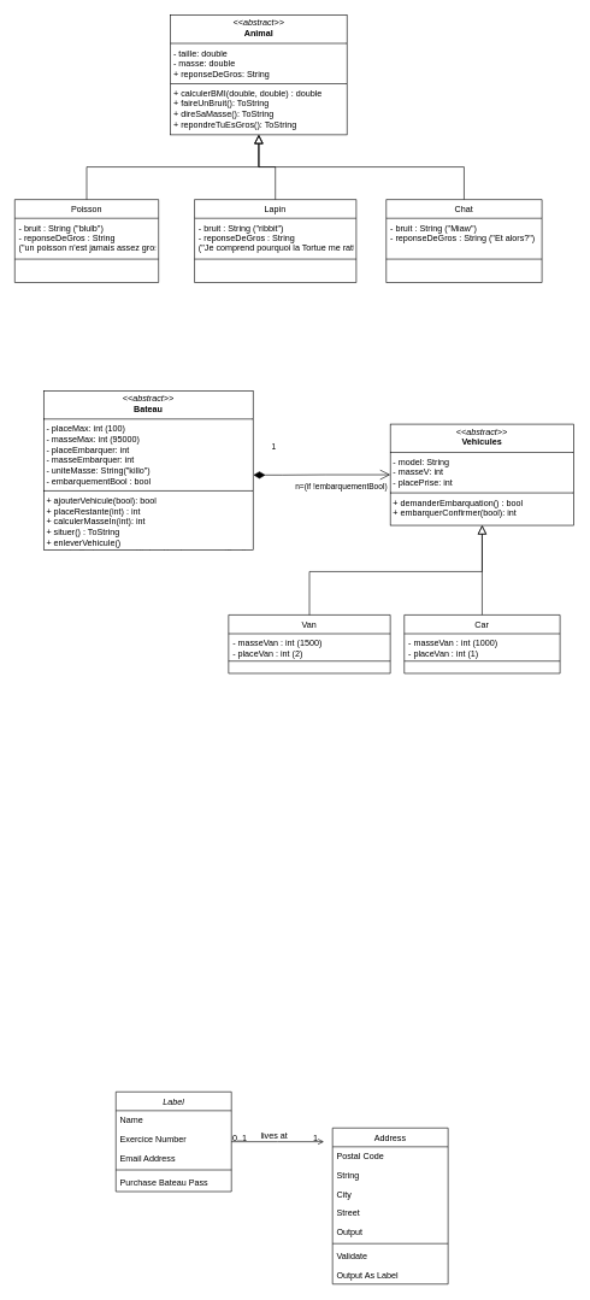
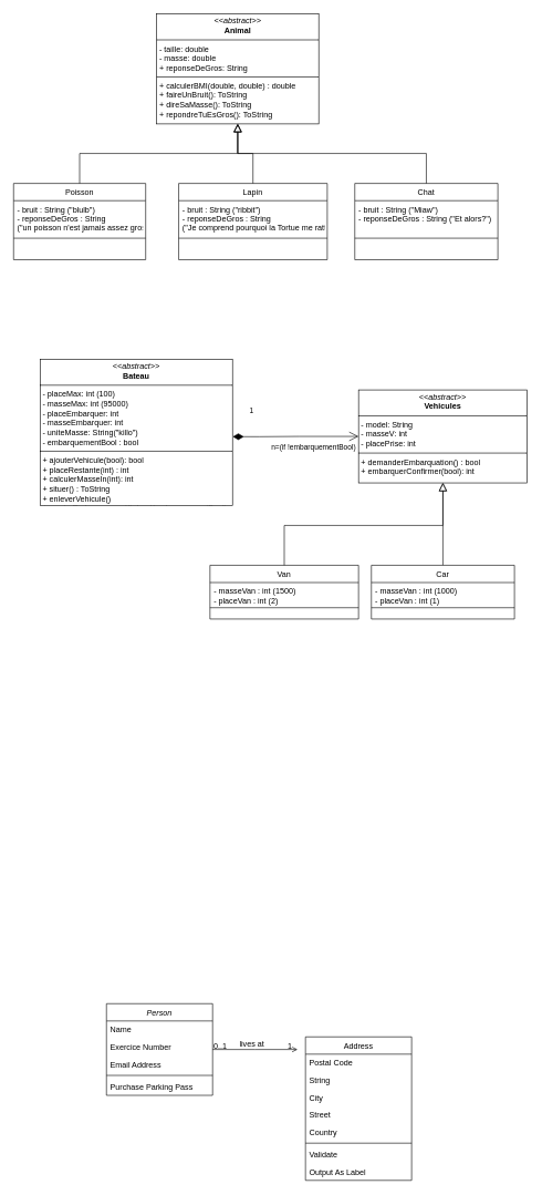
  <mxCell id="0" />
  <mxCell id="1" parent="0" />
- <mxCell id="2" value="Label" style="swimlane;fontStyle=2;align=center;verticalAlign=top;childLayout=stackLayout;horizontal=1;startSize=26;horizontalStack=0;resizeParent=1;resizeLast=0;collapsible=1;marginBottom=0;rounded=0;shadow=0;strokeWidth=1;" parent="1" vertex="1"><mxGeometry x="160" y="1510" width="160" height="138" as="geometry"><mxRectangle x="230" y="140" width="160" height="26" as="alternateBounds" /></mxGeometry></mxCell>
+ <mxCell id="2" value="Person" style="swimlane;fontStyle=2;align=center;verticalAlign=top;childLayout=stackLayout;horizontal=1;startSize=26;horizontalStack=0;resizeParent=1;resizeLast=0;collapsible=1;marginBottom=0;rounded=0;shadow=0;strokeWidth=1;" parent="1" vertex="1"><mxGeometry x="160" y="1510" width="160" height="138" as="geometry"><mxRectangle x="230" y="140" width="160" height="26" as="alternateBounds" /></mxGeometry></mxCell>
  <mxCell id="3" value="Name" style="text;align=left;verticalAlign=top;spacingLeft=4;spacingRight=4;overflow=hidden;rotatable=0;points=[[0,0.5],[1,0.5]];portConstraint=eastwest;" parent="2" vertex="1"><mxGeometry y="26" width="160" height="26" as="geometry" /></mxCell>
  <mxCell id="4" value="Exercice Number" style="text;align=left;verticalAlign=top;spacingLeft=4;spacingRight=4;overflow=hidden;rotatable=0;points=[[0,0.5],[1,0.5]];portConstraint=eastwest;rounded=0;shadow=0;html=0;" parent="2" vertex="1"><mxGeometry y="52" width="160" height="26" as="geometry" /></mxCell>
  <mxCell id="5" value="Email Address" style="text;align=left;verticalAlign=top;spacingLeft=4;spacingRight=4;overflow=hidden;rotatable=0;points=[[0,0.5],[1,0.5]];portConstraint=eastwest;rounded=0;shadow=0;html=0;" parent="2" vertex="1"><mxGeometry y="78" width="160" height="26" as="geometry" /></mxCell>
  <mxCell id="6" value="" style="line;html=1;strokeWidth=1;align=left;verticalAlign=middle;spacingTop=-1;spacingLeft=3;spacingRight=3;rotatable=0;labelPosition=right;points=[];portConstraint=eastwest;" parent="2" vertex="1"><mxGeometry y="104" width="160" height="8" as="geometry" /></mxCell>
- <mxCell id="7" value="Purchase Bateau Pass" style="text;align=left;verticalAlign=top;spacingLeft=4;spacingRight=4;overflow=hidden;rotatable=0;points=[[0,0.5],[1,0.5]];portConstraint=eastwest;" parent="2" vertex="1"><mxGeometry y="112" width="160" height="26" as="geometry" /></mxCell>
+ <mxCell id="7" value="Purchase Parking Pass" style="text;align=left;verticalAlign=top;spacingLeft=4;spacingRight=4;overflow=hidden;rotatable=0;points=[[0,0.5],[1,0.5]];portConstraint=eastwest;" parent="2" vertex="1"><mxGeometry y="112" width="160" height="26" as="geometry" /></mxCell>
  <mxCell id="8" value="Address" style="swimlane;fontStyle=0;align=center;verticalAlign=top;childLayout=stackLayout;horizontal=1;startSize=26;horizontalStack=0;resizeParent=1;resizeLast=0;collapsible=1;marginBottom=0;rounded=0;shadow=0;strokeWidth=1;" parent="1" vertex="1"><mxGeometry x="460" y="1560" width="160" height="216" as="geometry"><mxRectangle x="550" y="140" width="160" height="26" as="alternateBounds" /></mxGeometry></mxCell>
  <mxCell id="9" value="Postal Code" style="text;align=left;verticalAlign=top;spacingLeft=4;spacingRight=4;overflow=hidden;rotatable=0;points=[[0,0.5],[1,0.5]];portConstraint=eastwest;rounded=0;shadow=0;html=0;" parent="8" vertex="1"><mxGeometry y="26" width="160" height="26" as="geometry" /></mxCell>
  <mxCell id="10" value="String" style="text;align=left;verticalAlign=top;spacingLeft=4;spacingRight=4;overflow=hidden;rotatable=0;points=[[0,0.5],[1,0.5]];portConstraint=eastwest;rounded=0;shadow=0;html=0;" parent="8" vertex="1"><mxGeometry y="52" width="160" height="26" as="geometry" /></mxCell>
  <mxCell id="11" value="City" style="text;align=left;verticalAlign=top;spacingLeft=4;spacingRight=4;overflow=hidden;rotatable=0;points=[[0,0.5],[1,0.5]];portConstraint=eastwest;rounded=0;shadow=0;html=0;" parent="8" vertex="1"><mxGeometry y="78" width="160" height="26" as="geometry" /></mxCell>
  <mxCell id="12" value="Street" style="text;align=left;verticalAlign=top;spacingLeft=4;spacingRight=4;overflow=hidden;rotatable=0;points=[[0,0.5],[1,0.5]];portConstraint=eastwest;" parent="8" vertex="1"><mxGeometry y="104" width="160" height="26" as="geometry" /></mxCell>
- <mxCell id="13" value="Output" style="text;align=left;verticalAlign=top;spacingLeft=4;spacingRight=4;overflow=hidden;rotatable=0;points=[[0,0.5],[1,0.5]];portConstraint=eastwest;rounded=0;shadow=0;html=0;" parent="8" vertex="1"><mxGeometry y="130" width="160" height="26" as="geometry" /></mxCell>
+ <mxCell id="13" value="Country" style="text;align=left;verticalAlign=top;spacingLeft=4;spacingRight=4;overflow=hidden;rotatable=0;points=[[0,0.5],[1,0.5]];portConstraint=eastwest;rounded=0;shadow=0;html=0;" parent="8" vertex="1"><mxGeometry y="130" width="160" height="26" as="geometry" /></mxCell>
  <mxCell id="14" value="" style="line;html=1;strokeWidth=1;align=left;verticalAlign=middle;spacingTop=-1;spacingLeft=3;spacingRight=3;rotatable=0;labelPosition=right;points=[];portConstraint=eastwest;" parent="8" vertex="1"><mxGeometry y="156" width="160" height="8" as="geometry" /></mxCell>
  <mxCell id="15" value="Validate" style="text;align=left;verticalAlign=top;spacingLeft=4;spacingRight=4;overflow=hidden;rotatable=0;points=[[0,0.5],[1,0.5]];portConstraint=eastwest;" parent="8" vertex="1"><mxGeometry y="164" width="160" height="26" as="geometry" /></mxCell>
  <mxCell id="16" value="Output As Label" style="text;align=left;verticalAlign=top;spacingLeft=4;spacingRight=4;overflow=hidden;rotatable=0;points=[[0,0.5],[1,0.5]];portConstraint=eastwest;" parent="8" vertex="1"><mxGeometry y="190" width="160" height="26" as="geometry" /></mxCell>
  <mxCell id="17" value="" style="endArrow=open;shadow=0;strokeWidth=1;rounded=0;curved=0;endFill=1;edgeStyle=elbowEdgeStyle;elbow=vertical;" parent="1" source="2" edge="1"><mxGeometry x="0.5" y="41" relative="1" as="geometry"><mxPoint x="320" y="1582" as="sourcePoint" /><mxPoint x="448" y="1579" as="targetPoint" /><mxPoint x="-40" y="32" as="offset" /></mxGeometry></mxCell>
  <mxCell id="18" value="0..1" style="resizable=0;align=left;verticalAlign=bottom;labelBackgroundColor=none;fontSize=12;" parent="17" connectable="0" vertex="1"><mxGeometry x="-1" relative="1" as="geometry"><mxPoint y="4" as="offset" /></mxGeometry></mxCell>
  <mxCell id="19" value="1" style="resizable=0;align=right;verticalAlign=bottom;labelBackgroundColor=none;fontSize=12;" parent="17" connectable="0" vertex="1"><mxGeometry x="1" relative="1" as="geometry"><mxPoint x="-7" y="4" as="offset" /></mxGeometry></mxCell>
  <mxCell id="20" value="lives at" style="text;html=1;resizable=0;points=[];;align=center;verticalAlign=middle;labelBackgroundColor=none;rounded=0;shadow=0;strokeWidth=1;fontSize=12;" parent="17" vertex="1" connectable="0"><mxGeometry x="0.5" y="49" relative="1" as="geometry"><mxPoint x="-38" y="40" as="offset" /></mxGeometry></mxCell>
  <mxCell id="21" value="" style="group" vertex="1" connectable="0" parent="1"><mxGeometry x="20" y="20" width="730" height="370" as="geometry" /></mxCell>
  <mxCell id="22" value="Poisson" style="swimlane;fontStyle=0;align=center;verticalAlign=top;childLayout=stackLayout;horizontal=1;startSize=26;horizontalStack=0;resizeParent=1;resizeLast=0;collapsible=1;marginBottom=0;rounded=0;shadow=0;strokeWidth=1;" parent="21" vertex="1"><mxGeometry y="255.105" width="199.091" height="114.895" as="geometry"><mxRectangle x="130" y="380" width="160" height="26" as="alternateBounds" /></mxGeometry></mxCell>
  <mxCell id="23" value="- bruit : String (&quot;blulb&quot;)&#10;- reponseDeGros : String &#10;(&quot;un poisson n'est jamais assez gros !&quot;)" style="text;align=left;verticalAlign=top;spacingLeft=4;spacingRight=4;overflow=hidden;rotatable=0;points=[[0,0.5],[1,0.5]];portConstraint=eastwest;" parent="22" vertex="1"><mxGeometry y="26" width="199.091" height="52.579" as="geometry" /></mxCell>
  <mxCell id="24" value="" style="line;html=1;strokeWidth=1;align=left;verticalAlign=middle;spacingTop=-1;spacingLeft=3;spacingRight=3;rotatable=0;labelPosition=right;points=[];portConstraint=eastwest;" parent="22" vertex="1"><mxGeometry y="78.579" width="199.091" height="7.789" as="geometry" /></mxCell>
  <mxCell id="25" value="" style="endArrow=block;endSize=10;endFill=0;shadow=0;strokeWidth=1;rounded=0;curved=0;edgeStyle=elbowEdgeStyle;elbow=vertical;entryX=0.5;entryY=1;entryDx=0;entryDy=0;" parent="21" source="22" target="30" edge="1"><mxGeometry width="160" relative="1" as="geometry"><mxPoint x="215.682" y="102.237" as="sourcePoint" /><mxPoint x="298.636" y="155.789" as="targetPoint" /></mxGeometry></mxCell>
  <mxCell id="26" value="Lapin" style="swimlane;fontStyle=0;align=center;verticalAlign=top;childLayout=stackLayout;horizontal=1;startSize=26;horizontalStack=0;resizeParent=1;resizeLast=0;collapsible=1;marginBottom=0;rounded=0;shadow=0;strokeWidth=1;" parent="21" vertex="1"><mxGeometry x="248.864" y="255.105" width="223.977" height="114.895" as="geometry"><mxRectangle x="340" y="380" width="170" height="26" as="alternateBounds" /></mxGeometry></mxCell>
  <mxCell id="27" value="- bruit : String (&quot;ribbit&quot;)&#10;- reponseDeGros : String &#10;(&quot;Je comprend pourquoi la Tortue me rattrape&quot;)" style="text;align=left;verticalAlign=top;spacingLeft=4;spacingRight=4;overflow=hidden;rotatable=0;points=[[0,0.5],[1,0.5]];portConstraint=eastwest;" parent="26" vertex="1"><mxGeometry y="26" width="223.977" height="52.579" as="geometry" /></mxCell>
  <mxCell id="28" value="" style="line;html=1;strokeWidth=1;align=left;verticalAlign=middle;spacingTop=-1;spacingLeft=3;spacingRight=3;rotatable=0;labelPosition=right;points=[];portConstraint=eastwest;" parent="26" vertex="1"><mxGeometry y="78.579" width="223.977" height="7.789" as="geometry" /></mxCell>
  <mxCell id="29" value="" style="endArrow=block;endSize=10;endFill=0;shadow=0;strokeWidth=1;rounded=0;curved=0;edgeStyle=elbowEdgeStyle;elbow=vertical;entryX=0.5;entryY=1;entryDx=0;entryDy=0;" parent="21" source="26" target="30" edge="1"><mxGeometry width="160" relative="1" as="geometry"><mxPoint x="223.977" y="267.763" as="sourcePoint" /><mxPoint x="298.636" y="155.789" as="targetPoint" /></mxGeometry></mxCell>
  <mxCell id="30" value="&lt;p style=&quot;margin:0px;margin-top:4px;text-align:center;&quot;&gt;&lt;i&gt;&amp;lt;&amp;lt;abstract&amp;gt;&amp;gt;&lt;/i&gt;&lt;br&gt;&lt;b&gt;Animal&lt;/b&gt;&lt;/p&gt;&lt;hr size=&quot;1&quot; style=&quot;border-style:solid;&quot;&gt;&lt;p style=&quot;margin:0px;margin-left:4px;&quot;&gt;- taille: double&lt;br&gt;- masse: double&lt;br&gt;+ reponseDeGros: String&lt;/p&gt;&lt;hr size=&quot;1&quot; style=&quot;border-style:solid;&quot;&gt;&lt;p style=&quot;margin:0px;margin-left:4px;&quot;&gt;+ calculerBMI(double, double) : double&lt;br&gt;+ faireUnBruit(): ToString&lt;br&gt;+ direSaMasse(): ToString&lt;br&gt;&lt;span style=&quot;text-wrap-mode: nowrap;&quot;&gt;+ repondreTuEsGros(): ToString&lt;/span&gt;&lt;/p&gt;" style="verticalAlign=top;align=left;overflow=fill;html=1;whiteSpace=wrap;" vertex="1" parent="21"><mxGeometry x="215.68" width="244.32" height="165.53" as="geometry" /></mxCell>
  <mxCell id="31" value="Chat" style="swimlane;fontStyle=0;align=center;verticalAlign=top;childLayout=stackLayout;horizontal=1;startSize=26;horizontalStack=0;resizeParent=1;resizeLast=0;collapsible=1;marginBottom=0;rounded=0;shadow=0;strokeWidth=1;" vertex="1" parent="21"><mxGeometry x="514.318" y="255.105" width="215.682" height="114.895" as="geometry"><mxRectangle x="340" y="380" width="170" height="26" as="alternateBounds" /></mxGeometry></mxCell>
  <mxCell id="32" value="- bruit : String (&quot;Miaw&quot;)&#10;- reponseDeGros : String (&quot;Et alors?&quot;)" style="text;align=left;verticalAlign=top;spacingLeft=4;spacingRight=4;overflow=hidden;rotatable=0;points=[[0,0.5],[1,0.5]];portConstraint=eastwest;" vertex="1" parent="31"><mxGeometry y="26" width="215.682" height="52.579" as="geometry" /></mxCell>
  <mxCell id="33" value="" style="line;html=1;strokeWidth=1;align=left;verticalAlign=middle;spacingTop=-1;spacingLeft=3;spacingRight=3;rotatable=0;labelPosition=right;points=[];portConstraint=eastwest;" vertex="1" parent="31"><mxGeometry y="78.579" width="215.682" height="7.789" as="geometry" /></mxCell>
  <mxCell id="34" value="" style="endArrow=block;endSize=10;endFill=0;shadow=0;strokeWidth=1;rounded=0;curved=0;edgeStyle=elbowEdgeStyle;elbow=vertical;entryX=0.5;entryY=1;entryDx=0;entryDy=0;" edge="1" source="31" parent="21" target="30"><mxGeometry width="160" relative="1" as="geometry"><mxPoint x="381.591" y="267.763" as="sourcePoint" /><mxPoint x="294.489" y="155.789" as="targetPoint" /></mxGeometry></mxCell>
  <mxCell id="35" value="" style="group" vertex="1" connectable="0" parent="1"><mxGeometry x="60" y="500" width="554.32" height="420" as="geometry" /></mxCell>
  <mxCell id="36" value="&lt;p style=&quot;margin:0px;margin-top:4px;text-align:center;&quot;&gt;&lt;i&gt;&amp;lt;&amp;lt;abstract&amp;gt;&amp;gt;&lt;/i&gt;&lt;br&gt;&lt;b&gt;Bateau&lt;/b&gt;&lt;/p&gt;&lt;hr size=&quot;1&quot; style=&quot;border-style:solid;&quot;&gt;&lt;p style=&quot;margin:0px;margin-left:4px;&quot;&gt;- placeMax: int (100)&lt;br&gt;- masseMax: int (95000)&lt;/p&gt;&lt;p style=&quot;margin:0px;margin-left:4px;&quot;&gt;- placeEmbarquer: int&lt;br&gt;- masseEmbarquer: int&lt;/p&gt;&lt;p style=&quot;margin:0px;margin-left:4px;&quot;&gt;- uniteMasse: String(&quot;killo&quot;) &lt;br&gt;- embarquementBool : bool&lt;br&gt;&lt;/p&gt;&lt;hr size=&quot;1&quot; style=&quot;border-style:solid;&quot;&gt;&lt;p style=&quot;margin:0px;margin-left:4px;&quot;&gt;+ ajouterVehicule(bool): bool&lt;br&gt;+ placeRestante(int) : int&lt;br&gt;+ calculerMasseIn(int): int&lt;br&gt;+ situer() : ToString&lt;br&gt;+ enleverVehicule()&amp;nbsp;&lt;br&gt;+ arreterEmbarquement(): bool(embarquementBool)&lt;/p&gt;" style="verticalAlign=top;align=left;overflow=fill;html=1;whiteSpace=wrap;" vertex="1" parent="35"><mxGeometry y="40" width="290" height="220" as="geometry" /></mxCell>
  <mxCell id="37" value="Van" style="swimlane;fontStyle=0;align=center;verticalAlign=top;childLayout=stackLayout;horizontal=1;startSize=26;horizontalStack=0;resizeParent=1;resizeLast=0;collapsible=1;marginBottom=0;rounded=0;shadow=0;strokeWidth=1;" vertex="1" parent="35"><mxGeometry x="256.02" y="350" width="223.98" height="80.89" as="geometry"><mxRectangle x="340" y="380" width="170" height="26" as="alternateBounds" /></mxGeometry></mxCell>
  <mxCell id="38" value="- masseVan : int (1500)&#10;- placeVan : int (2)" style="text;align=left;verticalAlign=top;spacingLeft=4;spacingRight=4;overflow=hidden;rotatable=0;points=[[0,0.5],[1,0.5]];portConstraint=eastwest;" vertex="1" parent="37"><mxGeometry y="26" width="223.98" height="34" as="geometry" /></mxCell>
  <mxCell id="39" value="" style="line;html=1;strokeWidth=1;align=left;verticalAlign=middle;spacingTop=-1;spacingLeft=3;spacingRight=3;rotatable=0;labelPosition=right;points=[];portConstraint=eastwest;" vertex="1" parent="37"><mxGeometry y="60" width="223.98" height="7.789" as="geometry" /></mxCell>
  <mxCell id="40" value="&lt;p style=&quot;margin:0px;margin-top:4px;text-align:center;&quot;&gt;&lt;i&gt;&amp;lt;&amp;lt;abstract&amp;gt;&amp;gt;&lt;/i&gt;&lt;br&gt;&lt;b&gt;Vehicules&lt;/b&gt;&lt;/p&gt;&lt;hr size=&quot;1&quot; style=&quot;border-style:solid;&quot;&gt;&lt;p style=&quot;margin:0px;margin-left:4px;&quot;&gt;- model: String&lt;br&gt;- masseV: int&amp;nbsp;&lt;br&gt;- placePrise: int&lt;/p&gt;&lt;hr size=&quot;1&quot; style=&quot;border-style:solid;&quot;&gt;&lt;p style=&quot;margin:0px;margin-left:4px;&quot;&gt;+ demanderEmbarquation() : bool&lt;br&gt;+ embarquerConfirmer(bool): int&lt;br&gt;&lt;/p&gt;" style="verticalAlign=top;align=left;overflow=fill;html=1;whiteSpace=wrap;" vertex="1" parent="1"><mxGeometry x="540" y="586" width="254.32" height="140" as="geometry" /></mxCell>
  <mxCell id="41" value="" style="endArrow=block;endSize=10;endFill=0;shadow=0;strokeWidth=1;rounded=0;curved=0;edgeStyle=elbowEdgeStyle;elbow=vertical;entryX=0.5;entryY=1;entryDx=0;entryDy=0;exitX=0.5;exitY=0;exitDx=0;exitDy=0;" edge="1" parent="1" source="37" target="40"><mxGeometry width="160" relative="1" as="geometry"><mxPoint x="83.977" y="851.763" as="sourcePoint" /><mxPoint x="198" y="750" as="targetPoint" /><Array as="points"><mxPoint x="360" y="790" /></Array></mxGeometry></mxCell>
  <mxCell id="42" value="" style="endArrow=block;endSize=10;endFill=0;shadow=0;strokeWidth=1;rounded=0;curved=0;edgeStyle=elbowEdgeStyle;elbow=vertical;entryX=0.5;entryY=1;entryDx=0;entryDy=0;" edge="1" parent="1" source="45" target="40"><mxGeometry width="160" relative="1" as="geometry"><mxPoint x="241.591" y="851.763" as="sourcePoint" /><mxPoint x="198" y="750" as="targetPoint" /></mxGeometry></mxCell>
  <mxCell id="43" value="1" style="endArrow=open;html=1;endSize=12;startArrow=diamondThin;startSize=14;startFill=1;edgeStyle=orthogonalEdgeStyle;align=left;verticalAlign=bottom;rounded=0;exitX=1.001;exitY=0.529;exitDx=0;exitDy=0;entryX=0;entryY=0.5;entryDx=0;entryDy=0;exitPerimeter=0;" edge="1" parent="1" source="36" target="40"><mxGeometry x="-0.907" y="15" relative="1" as="geometry"><mxPoint x="0" y="820" as="sourcePoint" /><mxPoint x="160" y="820" as="targetPoint" /><Array as="points"><mxPoint x="390" y="656" /><mxPoint x="450" y="656" /><mxPoint x="450" y="650" /></Array><mxPoint x="15" y="-15" as="offset" /></mxGeometry></mxCell>
  <mxCell id="44" value="n=(if !embarquementBool)" style="edgeLabel;html=1;align=center;verticalAlign=middle;resizable=0;points=[];" vertex="1" connectable="0" parent="43"><mxGeometry x="0.777" y="1" relative="1" as="geometry"><mxPoint x="-48" y="16" as="offset" /></mxGeometry></mxCell>
  <mxCell id="45" value="Car" style="swimlane;fontStyle=0;align=center;verticalAlign=top;childLayout=stackLayout;horizontal=1;startSize=26;horizontalStack=0;resizeParent=1;resizeLast=0;collapsible=1;marginBottom=0;rounded=0;shadow=0;strokeWidth=1;" vertex="1" parent="1"><mxGeometry x="559.32" y="850" width="215.68" height="80.89" as="geometry"><mxRectangle x="340" y="380" width="170" height="26" as="alternateBounds" /></mxGeometry></mxCell>
  <mxCell id="46" value="- masseVan : int (1000)&#10;- placeVan : int (1)" style="text;align=left;verticalAlign=top;spacingLeft=4;spacingRight=4;overflow=hidden;rotatable=0;points=[[0,0.5],[1,0.5]];portConstraint=eastwest;" vertex="1" parent="45"><mxGeometry y="26" width="215.68" height="34" as="geometry" /></mxCell>
  <mxCell id="47" value="" style="line;html=1;strokeWidth=1;align=left;verticalAlign=middle;spacingTop=-1;spacingLeft=3;spacingRight=3;rotatable=0;labelPosition=right;points=[];portConstraint=eastwest;" vertex="1" parent="45"><mxGeometry y="60" width="215.68" height="7.789" as="geometry" /></mxCell>
